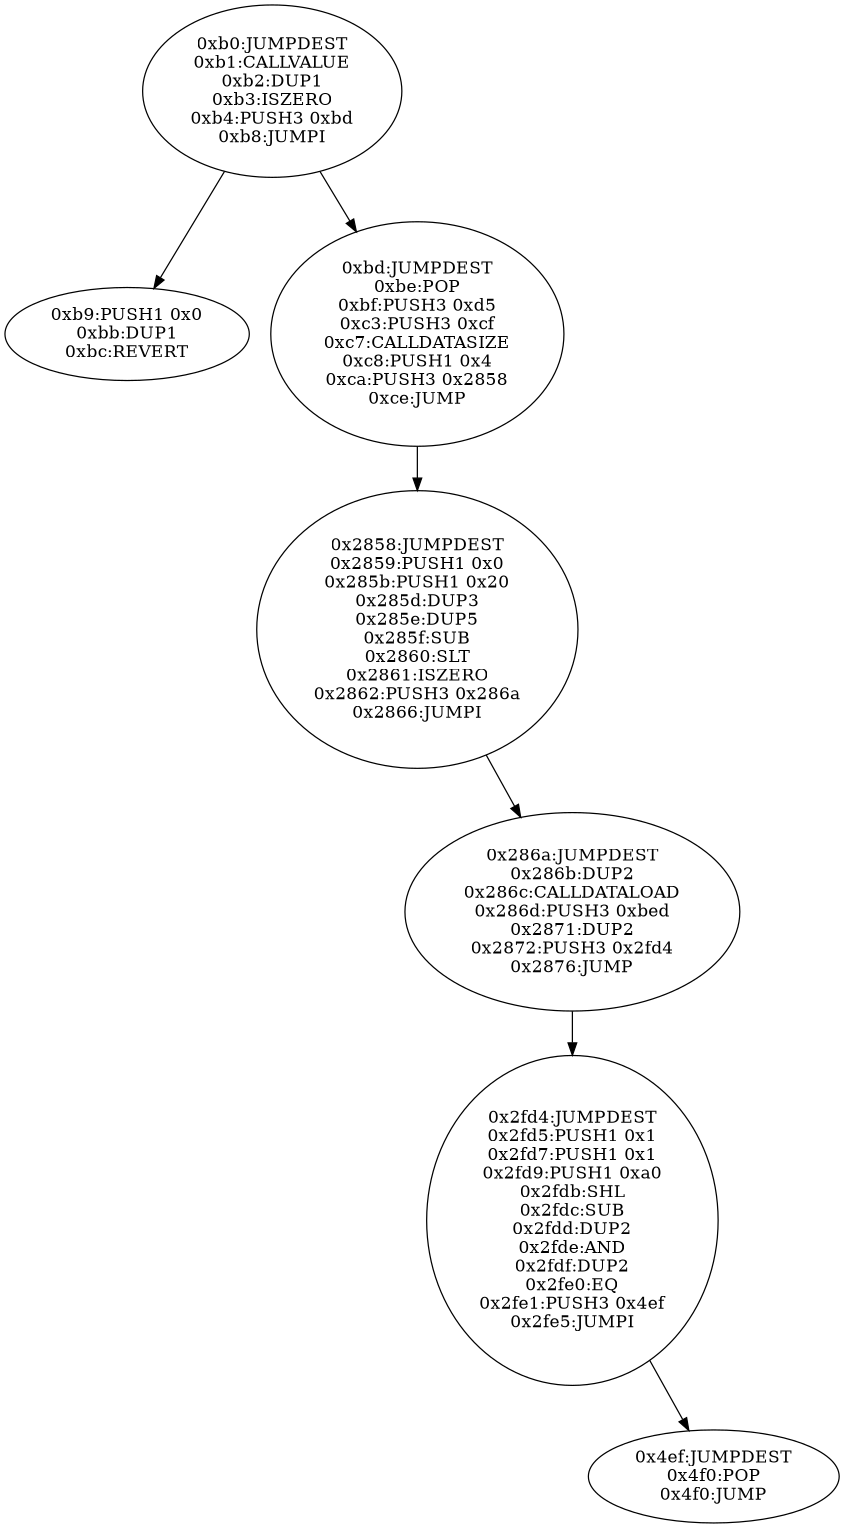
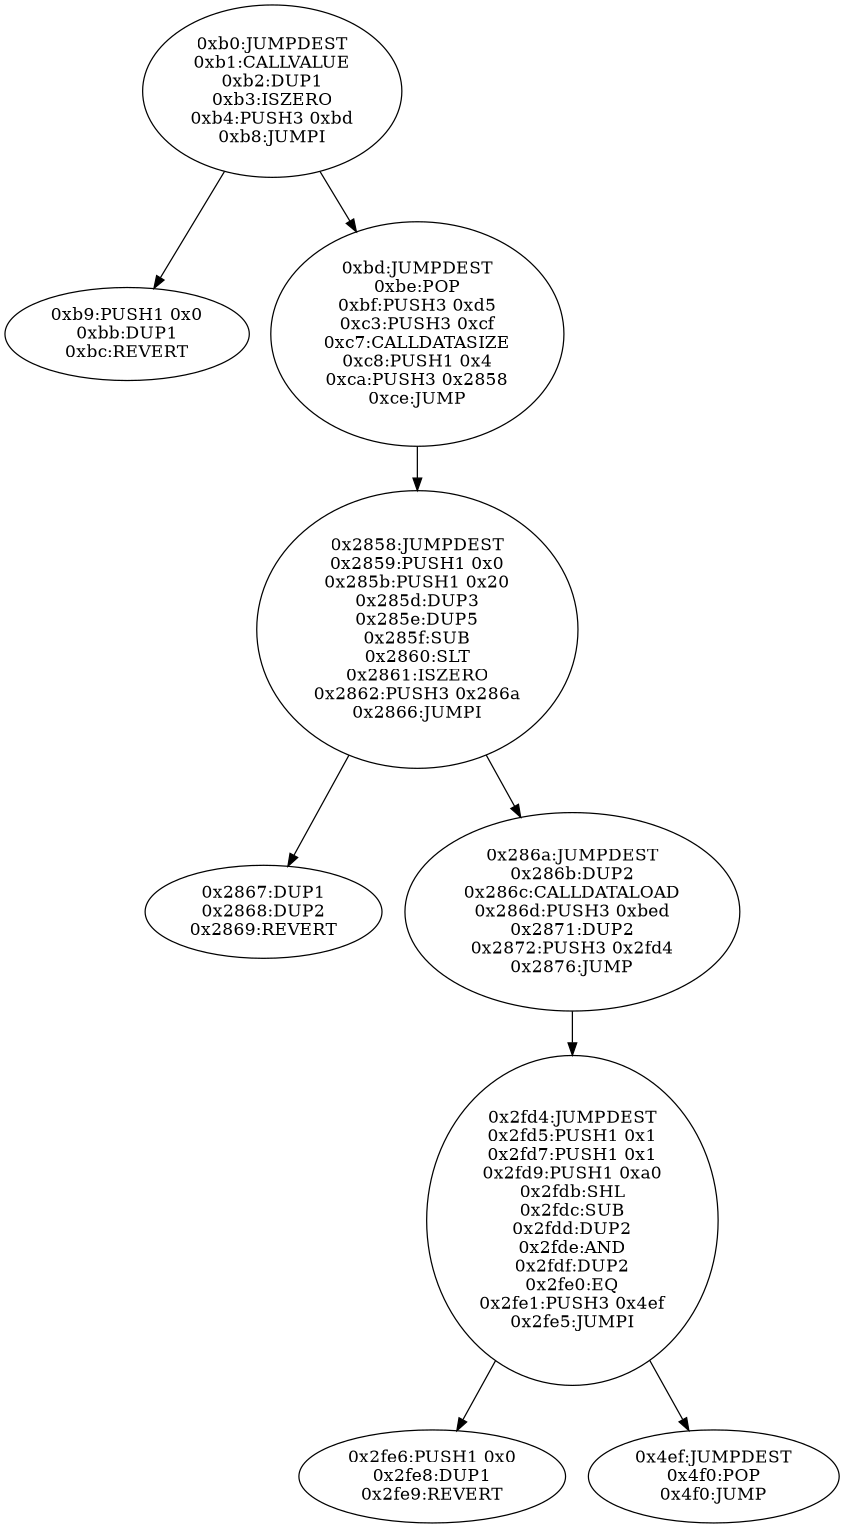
  digraph {
    n1 [label="0xb0:JUMPDEST\n0xb1:CALLVALUE\n0xb2:DUP1\n0xb3:ISZERO\n0xb4:PUSH3 0xbd\n0xb8:JUMPI"]
    n2 [label="0xb9:PUSH1 0x0\n0xbb:DUP1\n0xbc:REVERT"]
    n3 [label="0xbd:JUMPDEST\n0xbe:POP\n0xbf:PUSH3 0xd5\n0xc3:PUSH3 0xcf\n0xc7:CALLDATASIZE\n0xc8:PUSH1 0x4\n0xca:PUSH3 0x2858\n0xce:JUMP"]
    n4 [label="0x2858:JUMPDEST\n0x2859:PUSH1 0x0\n0x285b:PUSH1 0x20\n0x285d:DUP3\n0x285e:DUP5\n0x285f:SUB\n0x2860:SLT\n0x2861:ISZERO\n0x2862:PUSH3 0x286a\n0x2866:JUMPI"]
+   n5 [label="0x2867:DUP1\n0x2868:DUP2\n0x2869:REVERT"]
    n6 [label="0x286a:JUMPDEST\n0x286b:DUP2\n0x286c:CALLDATALOAD\n0x286d:PUSH3 0xbed\n0x2871:DUP2\n0x2872:PUSH3 0x2fd4\n0x2876:JUMP"]
    n7 [label="0x2fd4:JUMPDEST\n0x2fd5:PUSH1 0x1\n0x2fd7:PUSH1 0x1\n0x2fd9:PUSH1 0xa0\n0x2fdb:SHL\n0x2fdc:SUB\n0x2fdd:DUP2\n0x2fde:AND\n0x2fdf:DUP2\n0x2fe0:EQ\n0x2fe1:PUSH3 0x4ef\n0x2fe5:JUMPI"]
+   n8 [label="0x2fe6:PUSH1 0x0\n0x2fe8:DUP1\n0x2fe9:REVERT"]
    n9 [label="0x4ef:JUMPDEST\n0x4f0:POP\n0x4f0:JUMP"]
    n1 -> n2
    n1 -> n3
    n3 -> n4
+   n4 -> n5
    n4 -> n6
    n6 -> n7
+   n7 -> n8
    n7 -> n9
  }
